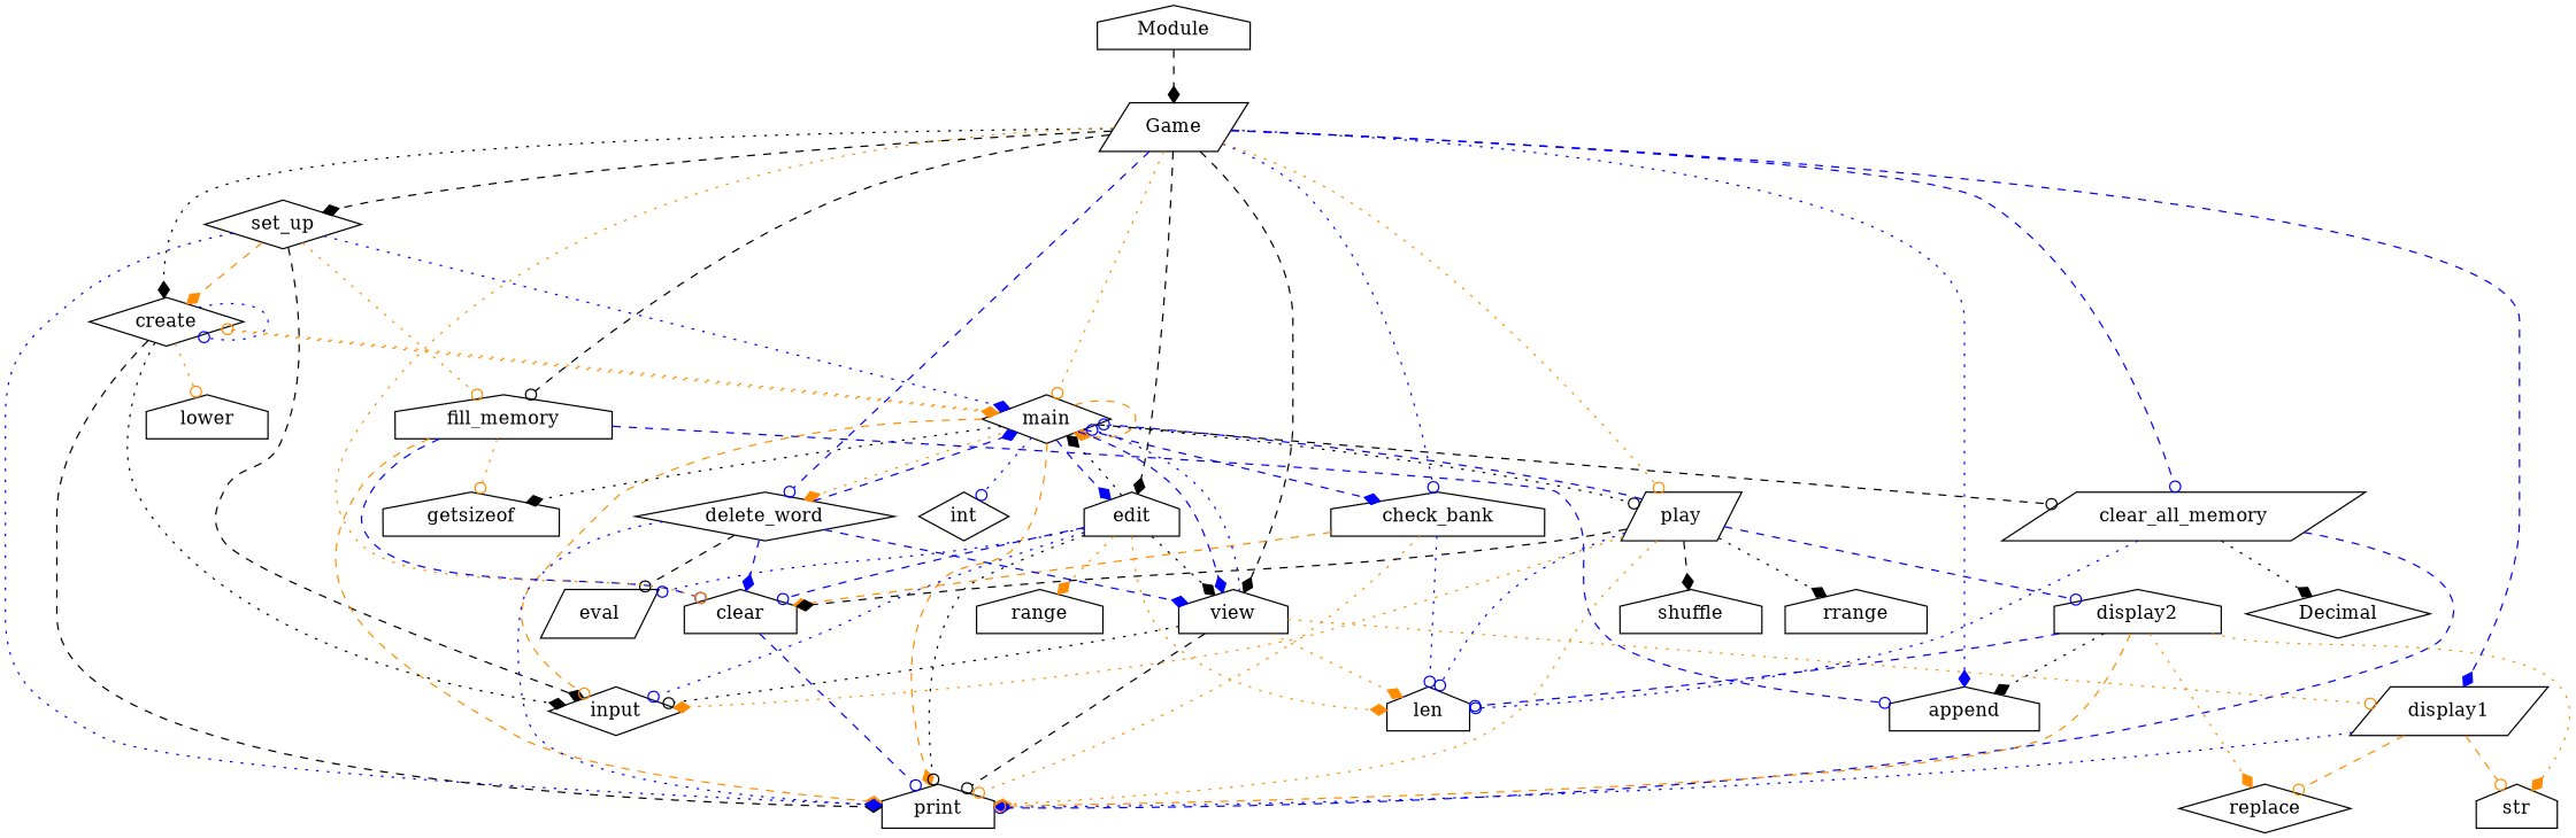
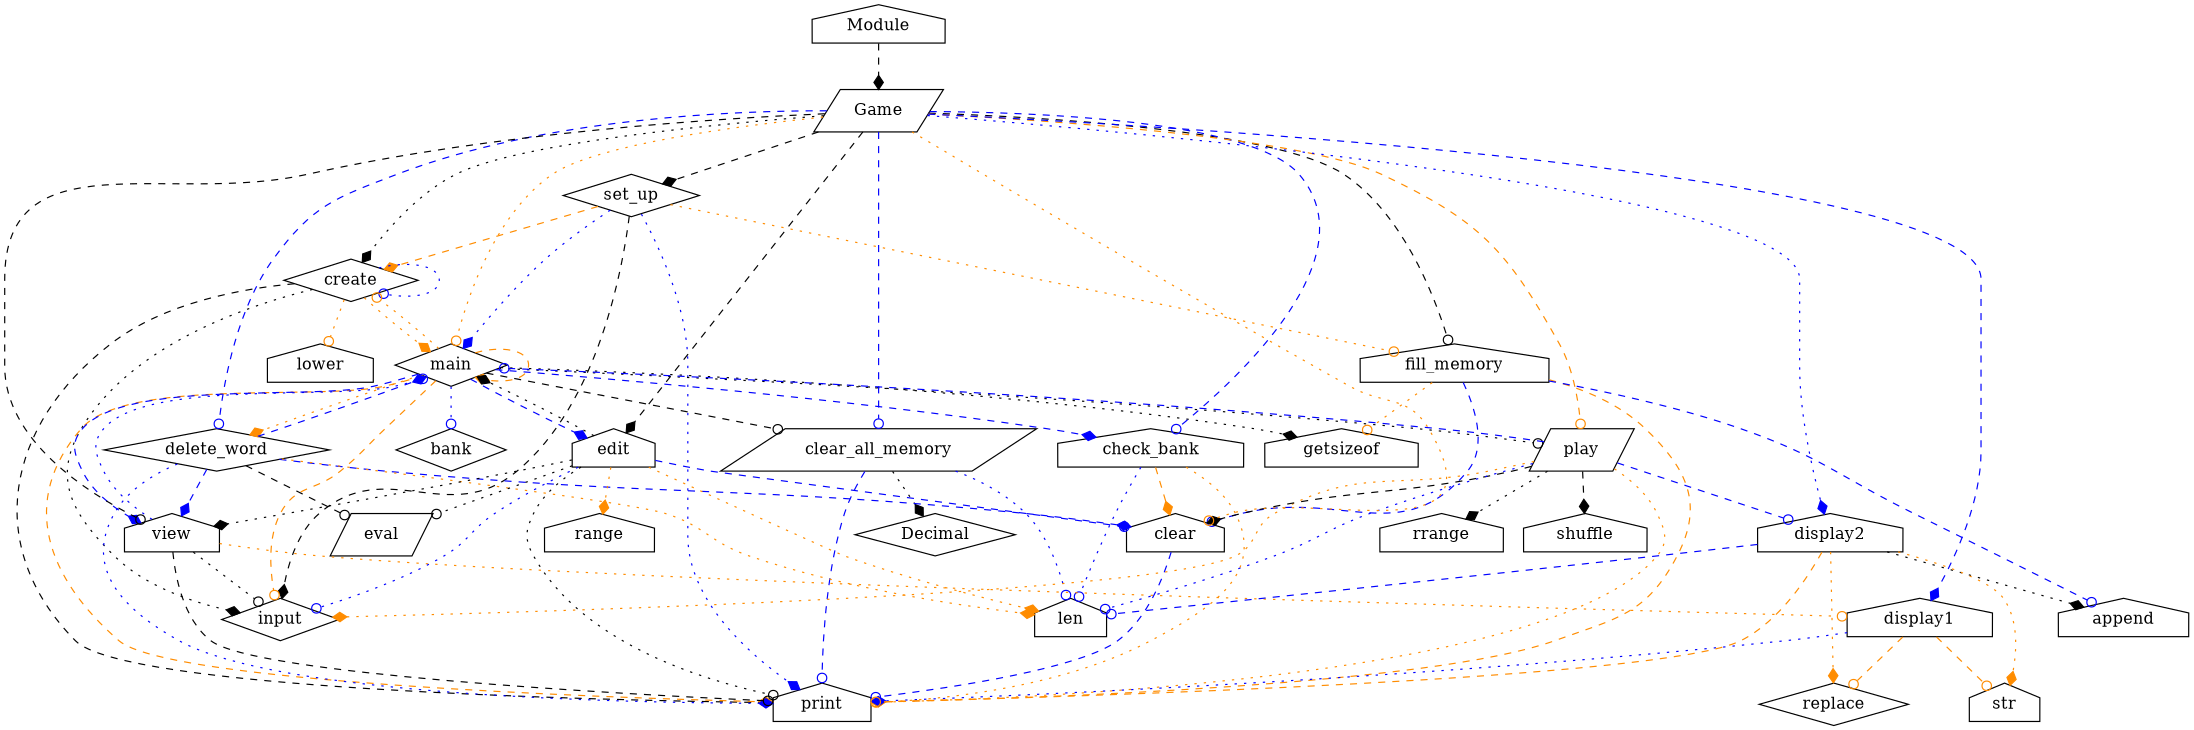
  digraph {
    node [shape=house]
    edge [arrowhead=diamond color=blue style=dotted]
    set_up [shape=diamond]
    input [shape=diamond]
    fill_memory
    print
    create [shape=diamond]
    main [shape=diamond]
    clear
    getsizeof
    append
    lower
    check_bank
    clear_all_memory [shape=parallelogram]
    delete_word [shape=diamond]
    view
    edit
    play [shape=parallelogram]
-   int [shape=diamond]
+   int [shape=diamond label=bank]
    len
    Decimal [shape=diamond]
    eval [shape=parallelogram]
-   display1 [shape=parallelogram]
+   display1
    range
    display2
    shuffle
    rrange
    replace [shape=diamond]
    str
    Game [shape=parallelogram]
    Module
    set_up -> input [color=black style=dashed]
    set_up -> fill_memory [arrowhead=odot color=darkorange]
    set_up -> print
    set_up -> create [color=darkorange style=dashed]
    set_up -> main
    fill_memory -> print [color=darkorange style=dashed]
    fill_memory -> clear [arrowhead=odot style=dashed]
    fill_memory -> getsizeof [arrowhead=odot color=darkorange]
    fill_memory -> append [arrowhead=odot style=dashed]
    create -> input [color=black]
    create -> print [color=black style=dashed]
    create -> create [arrowhead=odot]
    create -> main [color=darkorange]
    create -> lower [arrowhead=odot color=darkorange]
    main -> input [arrowhead=odot color=darkorange style=dashed]
    main -> print [color=darkorange style=dashed]
    main -> create [arrowhead=odot color=darkorange]
    main -> main [color=darkorange style=dashed]
    main -> getsizeof [color=black]
    main -> check_bank [style=dashed]
    main -> clear_all_memory [arrowhead=odot color=black style=dashed]
    main -> delete_word [color=darkorange]
    main -> view [style=dashed]
    main -> edit [style=dashed]
    main -> play [arrowhead=odot color=black]
    main -> int [arrowhead=odot]
    clear -> print [arrowhead=odot style=dashed]
    check_bank -> print [arrowhead=odot color=darkorange]
    check_bank -> clear [color=darkorange style=dashed]
    check_bank -> len [arrowhead=odot]
    clear_all_memory -> print [arrowhead=odot style=dashed]
    clear_all_memory -> len [arrowhead=odot]
    clear_all_memory -> Decimal [color=black]
    delete_word -> print
    delete_word -> main [style=dashed]
    delete_word -> clear [style=dashed]
    delete_word -> view [style=dashed]
    delete_word -> eval [arrowhead=odot color=black style=dashed]
    view -> input [arrowhead=odot color=black]
    view -> print [arrowhead=odot color=black style=dashed]
    view -> main [arrowhead=odot]
-   view -> len [color=darkorange]
+   delete_word -> len [color=darkorange]
    view -> display1 [arrowhead=odot color=darkorange]
    edit -> input [arrowhead=odot]
    edit -> print [arrowhead=odot color=black]
    edit -> main [color=black]
    edit -> clear [arrowhead=odot style=dashed]
    edit -> view [color=black]
    edit -> len [color=darkorange]
-   edit -> eval [arrowhead=odot]
+   edit -> eval [arrowhead=odot color=black]
    edit -> range [color=darkorange]
    play -> input [color=darkorange]
    play -> print [color=darkorange]
    play -> main [arrowhead=odot style=dashed]
    play -> clear [color=black style=dashed]
    play -> len [arrowhead=odot]
    play -> display2 [arrowhead=odot style=dashed]
    play -> shuffle [color=black style=dashed]
    play -> rrange [color=black]
    display1 -> print
    display1 -> replace [arrowhead=odot color=darkorange style=dashed]
    display1 -> str [arrowhead=odot color=darkorange style=dashed]
    display2 -> print [arrowhead=odot color=darkorange style=dashed]
    display2 -> append [color=black]
    display2 -> len [arrowhead=odot style=dashed]
    display2 -> replace [color=darkorange]
    display2 -> str [color=darkorange]
    Game -> set_up [color=black style=dashed]
    Game -> fill_memory [arrowhead=odot color=black style=dashed]
    Game -> create [color=black]
    Game -> main [arrowhead=odot color=darkorange]
    Game -> clear [arrowhead=odot color=darkorange]
-   Game -> check_bank [arrowhead=odot]
+   Game -> check_bank [arrowhead=odot style=dashed]
    Game -> clear_all_memory [arrowhead=odot style=dashed]
    Game -> delete_word [arrowhead=odot style=dashed]
-   Game -> view [color=black style=dashed]
+   Game -> view [arrowhead=odot color=black style=dashed]
    Game -> edit [color=black style=dashed]
-   Game -> play [arrowhead=odot color=darkorange]
+   Game -> play [arrowhead=odot color=darkorange style=dashed]
    Game -> display1 [style=dashed]
-   Game -> append
+   Game -> display2
    Module -> Game [color=black style=dashed]
  }
